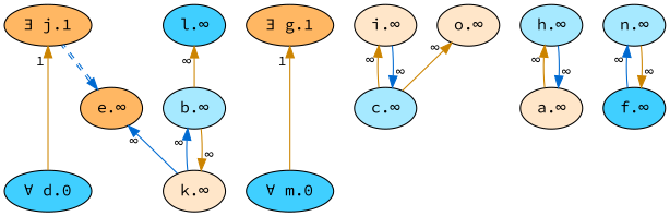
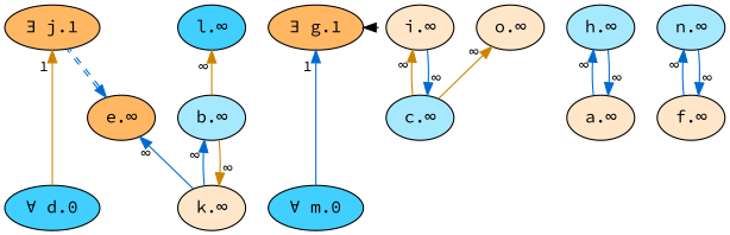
  digraph {
    fontname="Source Code Pro"
    rankdir=TB
    node [fillcolor="#ffe6c9" fontname="Source Code Pro" fontsize=14 style=filled]
    edge [color="#cc8400" dir=back fontname="Source Code Pro" fontsize=12 labeldistance=1.5 style=solid taillabel="∞"]
    n1 [fillcolor="#40cfff" label="∀ d.0"]
    n2 [fillcolor="#40cfff" label="∀ m.0"]
    n3 [fillcolor="#ffb763" label="∃ g.1"]
    n4 [fillcolor="#ffb763" label="∃ j.1"]
    n5 [label="i.∞"]
    n6 [fillcolor="#a6e9ff" label="h.∞"]
    n7 [label="a.∞"]
    n8 [fillcolor="#a6e9ff" label="b.∞"]
    n9 [label="k.∞"]
    n10 [fillcolor="#a6e9ff" label="c.∞"]
    n11 [fillcolor="#ffb763" label="e.∞"]
    n12 [fillcolor="#a6e9ff" label="n.∞"]
-   n13 [fillcolor="#40cfff" label="f.∞"]
+   n13 [label="f.∞"]
    n14 [fillcolor="#40cfff" label="l.∞"]
    n15 [label="o.∞"]
    subgraph sub_1 {
      rank=max
      n1
      n2
    }
    subgraph sub_2 {
      rank=min
      n3
      n4
    }
-   n3 -> n2 [taillabel=1]
+   n3 -> n2 [color="#006ad1" taillabel=1]
+   n3 -> n5 [color=black constraint=false style=dotted taillabel=""]
    n4 -> n1 [taillabel=1]
    n5 -> n10
-   n6 -> n7
+   n6 -> n7 [color="#006ad1"]
    n7 -> n6 [color="#006ad1"]
    n8 -> n9 [color="#006ad1"]
    n9 -> n8
    n10 -> n5 [color="#006ad1"]
    n11 -> n4 [color="#006ad1:#006ad1" constraint=false style=dashed taillabel=""]
    n11 -> n9 [color="#006ad1"]
    n12 -> n13 [color="#006ad1"]
-   n13 -> n12
+   n13 -> n12 [color="#006ad1"]
    n14 -> n8
    n15 -> n10
  }
